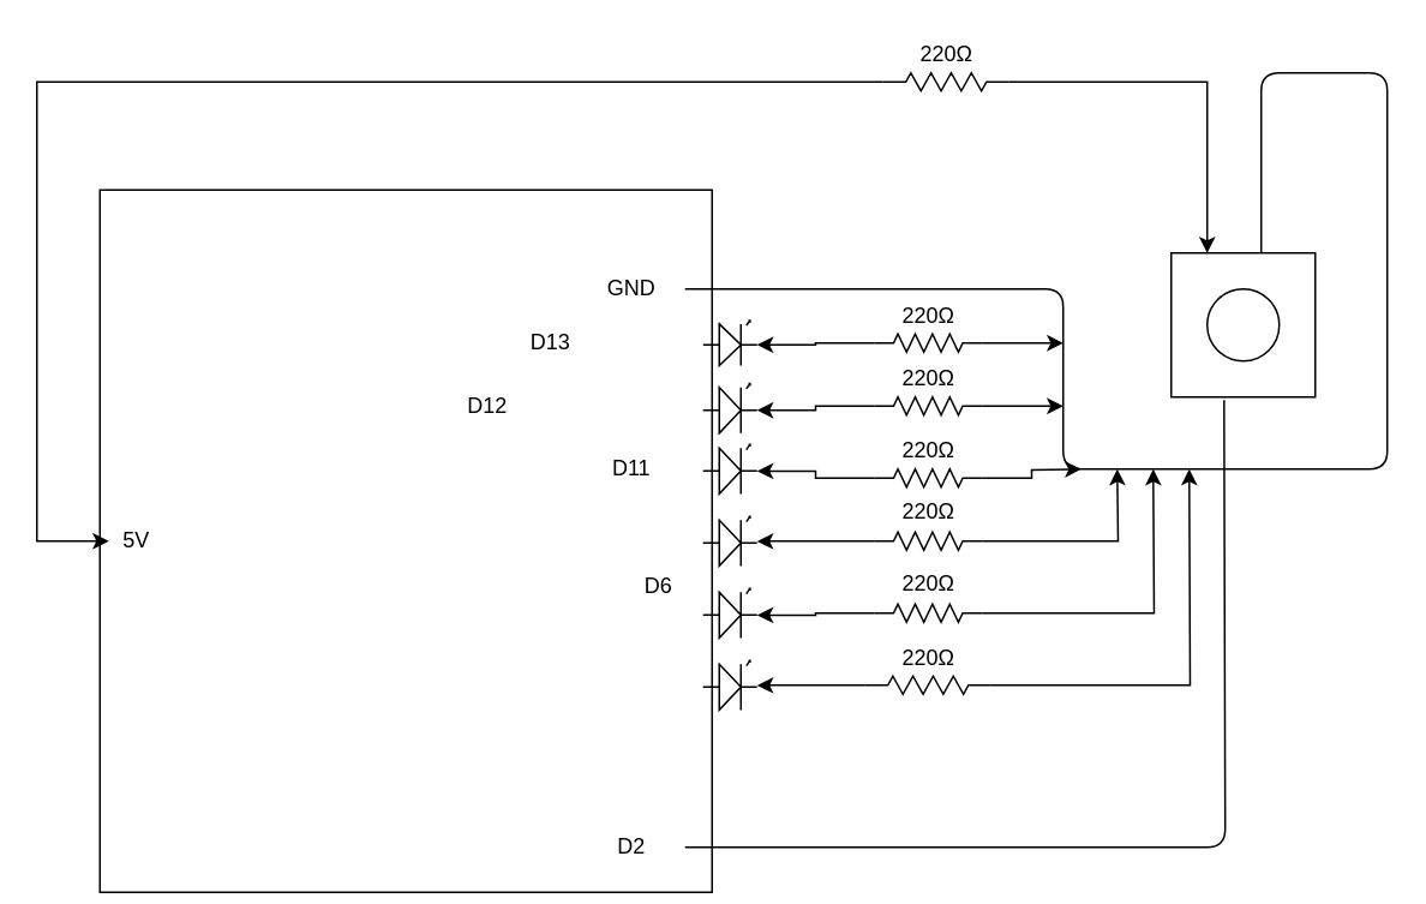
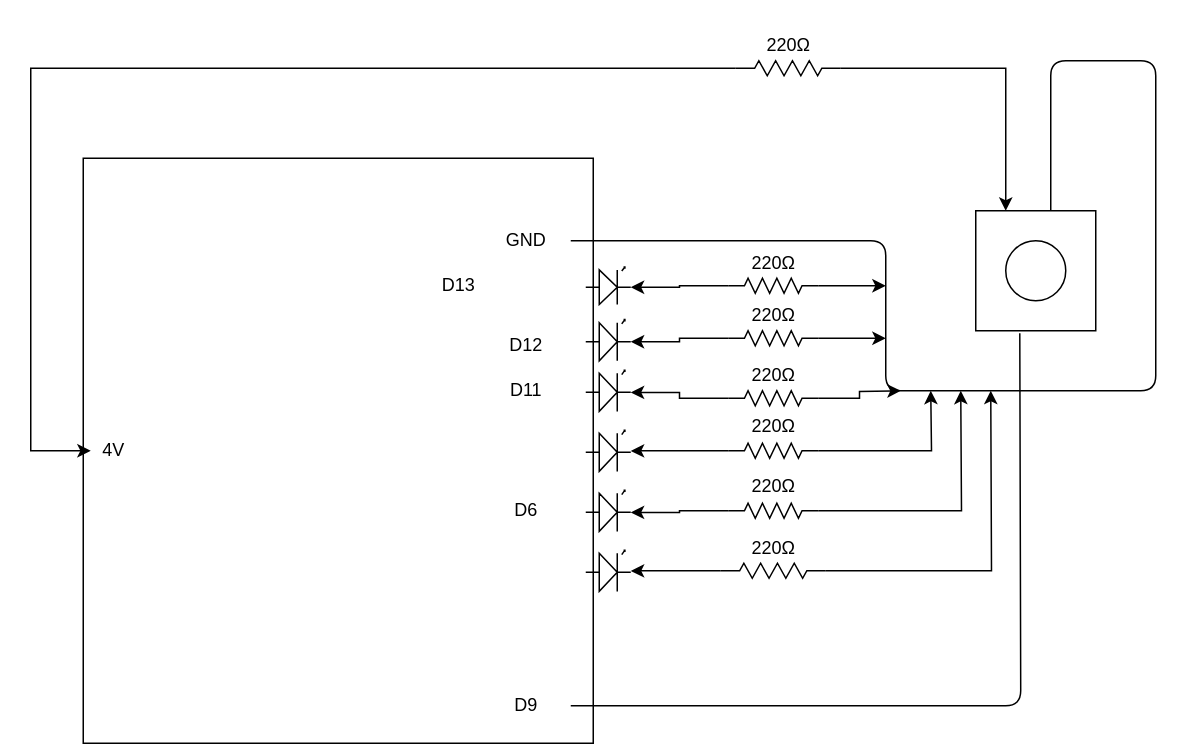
  <mxCell id="0" />
  <mxCell id="1" parent="0" />
  <mxCell id="2" value="" style="rounded=0;whiteSpace=wrap;html=1;rotation=90;" vertex="1" parent="1"><mxGeometry x="30" y="130" width="390" height="340" as="geometry" /></mxCell>
  <mxCell id="3" value="" style="whiteSpace=wrap;html=1;aspect=fixed;" vertex="1" parent="1"><mxGeometry x="650" y="140" width="80" height="80" as="geometry" /></mxCell>
  <mxCell id="4" value="" style="endArrow=none;html=1;" edge="1" parent="1"><mxGeometry width="50" height="50" relative="1" as="geometry"><mxPoint x="380" y="160" as="sourcePoint" /><mxPoint x="700" y="140" as="targetPoint" /><Array as="points"><mxPoint x="590" y="160" /><mxPoint x="590" y="260" /><mxPoint x="770" y="260" /><mxPoint x="770" y="40" /><mxPoint x="700" y="40" /></Array></mxGeometry></mxCell>
  <mxCell id="5" value="" style="endArrow=none;html=1;entryX=0.367;entryY=1.021;entryDx=0;entryDy=0;entryPerimeter=0;" edge="1" parent="1" target="3"><mxGeometry width="50" height="50" relative="1" as="geometry"><mxPoint x="380" y="470" as="sourcePoint" /><mxPoint x="430" y="420" as="targetPoint" /><Array as="points"><mxPoint x="680" y="470" /></Array></mxGeometry></mxCell>
- <mxCell id="6" value="5V" style="text;html=1;align=center;verticalAlign=middle;resizable=0;points=[];autosize=1;strokeColor=none;" vertex="1" parent="1"><mxGeometry x="60" y="290" width="30" height="20" as="geometry" /></mxCell>
+ <mxCell id="6" value="4V" style="text;html=1;align=center;verticalAlign=middle;resizable=0;points=[];autosize=1;strokeColor=none;" vertex="1" parent="1"><mxGeometry x="60" y="290" width="30" height="20" as="geometry" /></mxCell>
  <mxCell id="7" value="GND&lt;span style=&quot;color: rgba(0 , 0 , 0 , 0) ; font-family: monospace ; font-size: 0px&quot;&gt;%3CmxGraphModel%3E%3Croot%3E%3CmxCell%20id%3D%220%22%2F%3E%3CmxCell%20id%3D%221%22%20parent%3D%220%22%2F%3E%3CmxCell%20id%3D%222%22%20value%3D%225V%22%20style%3D%22text%3Bhtml%3D1%3Balign%3Dcenter%3BverticalAlign%3Dmiddle%3Bresizable%3D0%3Bpoints%3D%5B%5D%3Bautosize%3D1%3BstrokeColor%3Dnone%3B%22%20vertex%3D%221%22%20parent%3D%221%22%3E%3CmxGeometry%20x%3D%2260%22%20y%3D%22310%22%20width%3D%2230%22%20height%3D%2220%22%20as%3D%22geometry%22%2F%3E%3C%2FmxCell%3E%3C%2Froot%3E%3C%2FmxGraphModel%3E&lt;/span&gt;" style="text;html=1;align=center;verticalAlign=middle;resizable=0;points=[];autosize=1;strokeColor=none;" vertex="1" parent="1"><mxGeometry x="330" y="150" width="40" height="20" as="geometry" /></mxCell>
  <mxCell id="8" value="D13" style="text;html=1;align=center;verticalAlign=middle;resizable=0;points=[];autosize=1;strokeColor=none;" vertex="1" parent="1"><mxGeometry x="285" y="180" width="40" height="20" as="geometry" /></mxCell>
- <mxCell id="9" value="D12" style="text;html=1;align=center;verticalAlign=middle;resizable=0;points=[];autosize=1;strokeColor=none;" vertex="1" parent="1"><mxGeometry x="250" y="215" width="40" height="20" as="geometry" /></mxCell>
+ <mxCell id="9" value="D12" style="text;html=1;align=center;verticalAlign=middle;resizable=0;points=[];autosize=1;strokeColor=none;" vertex="1" parent="1"><mxGeometry x="330" y="220" width="40" height="20" as="geometry" /></mxCell>
  <mxCell id="10" value="D11" style="text;html=1;align=center;verticalAlign=middle;resizable=0;points=[];autosize=1;strokeColor=none;" vertex="1" parent="1"><mxGeometry x="330" y="250" width="40" height="20" as="geometry" /></mxCell>
- <mxCell id="11" value="D6" style="text;html=1;align=center;verticalAlign=middle;resizable=0;points=[];autosize=1;strokeColor=none;" vertex="1" parent="1"><mxGeometry x="350" y="315" width="30" height="20" as="geometry" /></mxCell>
- <mxCell id="12" value="D2" style="text;html=1;align=center;verticalAlign=middle;resizable=0;points=[];autosize=1;strokeColor=none;" vertex="1" parent="1"><mxGeometry x="335" y="460" width="30" height="20" as="geometry" /></mxCell>
+ <mxCell id="11" value="D6" style="text;html=1;align=center;verticalAlign=middle;resizable=0;points=[];autosize=1;strokeColor=none;" vertex="1" parent="1"><mxGeometry x="335" y="330" width="30" height="20" as="geometry" /></mxCell>
+ <mxCell id="12" value="D9" style="text;html=1;align=center;verticalAlign=middle;resizable=0;points=[];autosize=1;strokeColor=none;" vertex="1" parent="1"><mxGeometry x="335" y="460" width="30" height="20" as="geometry" /></mxCell>
  <mxCell id="13" value="" style="ellipse;whiteSpace=wrap;html=1;aspect=fixed;" vertex="1" parent="1"><mxGeometry x="670" y="160" width="40" height="40" as="geometry" /></mxCell>
  <mxCell id="14" style="edgeStyle=orthogonalEdgeStyle;rounded=0;orthogonalLoop=1;jettySize=auto;html=1;entryX=1;entryY=0.54;entryDx=0;entryDy=0;entryPerimeter=0;" edge="1" parent="1" source="16" target="28"><mxGeometry relative="1" as="geometry" /></mxCell>
  <mxCell id="15" style="edgeStyle=orthogonalEdgeStyle;rounded=0;orthogonalLoop=1;jettySize=auto;html=1;" edge="1" parent="1" source="16"><mxGeometry relative="1" as="geometry"><mxPoint x="590" y="225" as="targetPoint" /></mxGeometry></mxCell>
  <mxCell id="16" value="" style="pointerEvents=1;verticalLabelPosition=bottom;shadow=0;dashed=0;align=center;html=1;verticalAlign=top;shape=mxgraph.electrical.resistors.resistor_2;" vertex="1" parent="1"><mxGeometry x="485" y="220" width="60" height="10" as="geometry" /></mxCell>
  <mxCell id="17" style="edgeStyle=orthogonalEdgeStyle;rounded=0;orthogonalLoop=1;jettySize=auto;html=1;entryX=1;entryY=0.54;entryDx=0;entryDy=0;entryPerimeter=0;" edge="1" parent="1" source="19" target="29"><mxGeometry relative="1" as="geometry" /></mxCell>
  <mxCell id="18" style="edgeStyle=orthogonalEdgeStyle;rounded=0;orthogonalLoop=1;jettySize=auto;html=1;" edge="1" parent="1" source="19"><mxGeometry relative="1" as="geometry"><mxPoint x="600" y="260" as="targetPoint" /></mxGeometry></mxCell>
  <mxCell id="19" value="" style="pointerEvents=1;verticalLabelPosition=bottom;shadow=0;dashed=0;align=center;html=1;verticalAlign=top;shape=mxgraph.electrical.resistors.resistor_2;" vertex="1" parent="1"><mxGeometry x="485" y="260" width="60" height="10" as="geometry" /></mxCell>
  <mxCell id="20" style="edgeStyle=orthogonalEdgeStyle;rounded=0;orthogonalLoop=1;jettySize=auto;html=1;exitX=1;exitY=0.5;exitDx=0;exitDy=0;exitPerimeter=0;" edge="1" parent="1" source="37"><mxGeometry relative="1" as="geometry"><mxPoint x="640" y="260" as="targetPoint" /><mxPoint x="560" y="340" as="sourcePoint" /></mxGeometry></mxCell>
  <mxCell id="21" value="" style="edgeStyle=orthogonalEdgeStyle;rounded=0;orthogonalLoop=1;jettySize=auto;html=1;" edge="1" parent="1" source="23" target="32"><mxGeometry relative="1" as="geometry" /></mxCell>
  <mxCell id="22" style="edgeStyle=orthogonalEdgeStyle;rounded=0;orthogonalLoop=1;jettySize=auto;html=1;" edge="1" parent="1" source="23"><mxGeometry relative="1" as="geometry"><mxPoint x="660" y="260" as="targetPoint" /></mxGeometry></mxCell>
  <mxCell id="23" value="" style="pointerEvents=1;verticalLabelPosition=bottom;shadow=0;dashed=0;align=center;html=1;verticalAlign=top;shape=mxgraph.electrical.resistors.resistor_2;" vertex="1" parent="1"><mxGeometry x="480" y="375" width="70" height="10" as="geometry" /></mxCell>
  <mxCell id="24" style="edgeStyle=orthogonalEdgeStyle;rounded=0;orthogonalLoop=1;jettySize=auto;html=1;" edge="1" parent="1" source="26"><mxGeometry relative="1" as="geometry"><mxPoint x="60" y="300" as="targetPoint" /><Array as="points"><mxPoint x="20" y="45" /></Array></mxGeometry></mxCell>
  <mxCell id="25" value="" style="edgeStyle=orthogonalEdgeStyle;rounded=0;orthogonalLoop=1;jettySize=auto;html=1;entryX=0.25;entryY=0;entryDx=0;entryDy=0;" edge="1" parent="1" source="26" target="3"><mxGeometry relative="1" as="geometry"><mxPoint x="640" y="45" as="targetPoint" /></mxGeometry></mxCell>
  <mxCell id="26" value="" style="pointerEvents=1;verticalLabelPosition=bottom;shadow=0;dashed=0;align=center;html=1;verticalAlign=top;shape=mxgraph.electrical.resistors.resistor_2;" vertex="1" parent="1"><mxGeometry x="490" y="40" width="70" height="10" as="geometry" /></mxCell>
  <mxCell id="27" value="" style="verticalLabelPosition=bottom;shadow=0;dashed=0;align=center;html=1;verticalAlign=top;shape=mxgraph.electrical.opto_electronics.led_1;pointerEvents=1;" vertex="1" parent="1"><mxGeometry x="390" y="177.5" width="30" height="25" as="geometry" /></mxCell>
  <mxCell id="28" value="" style="verticalLabelPosition=bottom;shadow=0;dashed=0;align=center;html=1;verticalAlign=top;shape=mxgraph.electrical.opto_electronics.led_1;pointerEvents=1;" vertex="1" parent="1"><mxGeometry x="390" y="212.5" width="30" height="27.5" as="geometry" /></mxCell>
  <mxCell id="29" value="" style="verticalLabelPosition=bottom;shadow=0;dashed=0;align=center;html=1;verticalAlign=top;shape=mxgraph.electrical.opto_electronics.led_1;pointerEvents=1;" vertex="1" parent="1"><mxGeometry x="390" y="246.25" width="30" height="27.5" as="geometry" /></mxCell>
  <mxCell id="30" value="" style="verticalLabelPosition=bottom;shadow=0;dashed=0;align=center;html=1;verticalAlign=top;shape=mxgraph.electrical.opto_electronics.led_1;pointerEvents=1;" vertex="1" parent="1"><mxGeometry x="390" y="286.25" width="30" height="27.5" as="geometry" /></mxCell>
  <mxCell id="31" value="" style="verticalLabelPosition=bottom;shadow=0;dashed=0;align=center;html=1;verticalAlign=top;shape=mxgraph.electrical.opto_electronics.led_1;pointerEvents=1;" vertex="1" parent="1"><mxGeometry x="390" y="326.25" width="30" height="27.5" as="geometry" /></mxCell>
  <mxCell id="32" value="" style="verticalLabelPosition=bottom;shadow=0;dashed=0;align=center;html=1;verticalAlign=top;shape=mxgraph.electrical.opto_electronics.led_1;pointerEvents=1;" vertex="1" parent="1"><mxGeometry x="390" y="366.25" width="30" height="27.5" as="geometry" /></mxCell>
  <mxCell id="33" style="edgeStyle=orthogonalEdgeStyle;rounded=0;orthogonalLoop=1;jettySize=auto;html=1;" edge="1" parent="1" source="35" target="30"><mxGeometry relative="1" as="geometry" /></mxCell>
  <mxCell id="34" style="edgeStyle=orthogonalEdgeStyle;rounded=0;orthogonalLoop=1;jettySize=auto;html=1;" edge="1" parent="1" source="35"><mxGeometry relative="1" as="geometry"><mxPoint x="620" y="260" as="targetPoint" /></mxGeometry></mxCell>
  <mxCell id="35" value="" style="pointerEvents=1;verticalLabelPosition=bottom;shadow=0;dashed=0;align=center;html=1;verticalAlign=top;shape=mxgraph.electrical.resistors.resistor_2;" vertex="1" parent="1"><mxGeometry x="485" y="295" width="60" height="10" as="geometry" /></mxCell>
  <mxCell id="36" style="edgeStyle=orthogonalEdgeStyle;rounded=0;orthogonalLoop=1;jettySize=auto;html=1;entryX=1;entryY=0.54;entryDx=0;entryDy=0;entryPerimeter=0;" edge="1" parent="1" source="37" target="31"><mxGeometry relative="1" as="geometry" /></mxCell>
  <mxCell id="37" value="" style="pointerEvents=1;verticalLabelPosition=bottom;shadow=0;dashed=0;align=center;html=1;verticalAlign=top;shape=mxgraph.electrical.resistors.resistor_2;" vertex="1" parent="1"><mxGeometry x="485" y="335" width="60" height="10" as="geometry" /></mxCell>
  <mxCell id="38" style="edgeStyle=orthogonalEdgeStyle;rounded=0;orthogonalLoop=1;jettySize=auto;html=1;entryX=1;entryY=0.54;entryDx=0;entryDy=0;entryPerimeter=0;" edge="1" parent="1" source="40" target="27"><mxGeometry relative="1" as="geometry" /></mxCell>
  <mxCell id="39" style="edgeStyle=orthogonalEdgeStyle;rounded=0;orthogonalLoop=1;jettySize=auto;html=1;" edge="1" parent="1" source="40"><mxGeometry relative="1" as="geometry"><mxPoint x="590" y="190" as="targetPoint" /></mxGeometry></mxCell>
  <mxCell id="40" value="" style="pointerEvents=1;verticalLabelPosition=bottom;shadow=0;dashed=0;align=center;html=1;verticalAlign=top;shape=mxgraph.electrical.resistors.resistor_2;" vertex="1" parent="1"><mxGeometry x="485" y="185" width="60" height="10" as="geometry" /></mxCell>
  <mxCell id="41" value="220Ω" style="text;html=1;align=center;verticalAlign=middle;resizable=0;points=[];autosize=1;strokeColor=none;" vertex="1" parent="1"><mxGeometry x="505" y="20" width="40" height="20" as="geometry" /></mxCell>
  <mxCell id="42" value="220Ω" style="text;html=1;align=center;verticalAlign=middle;resizable=0;points=[];autosize=1;strokeColor=none;" vertex="1" parent="1"><mxGeometry x="495" y="355" width="40" height="20" as="geometry" /></mxCell>
  <mxCell id="43" value="220Ω" style="text;html=1;align=center;verticalAlign=middle;resizable=0;points=[];autosize=1;strokeColor=none;" vertex="1" parent="1"><mxGeometry x="495" y="240" width="40" height="20" as="geometry" /></mxCell>
  <mxCell id="44" value="220Ω" style="text;html=1;align=center;verticalAlign=middle;resizable=0;points=[];autosize=1;strokeColor=none;" vertex="1" parent="1"><mxGeometry x="495" y="200" width="40" height="20" as="geometry" /></mxCell>
  <mxCell id="45" value="220Ω" style="text;html=1;align=center;verticalAlign=middle;resizable=0;points=[];autosize=1;strokeColor=none;" vertex="1" parent="1"><mxGeometry x="495" y="165" width="40" height="20" as="geometry" /></mxCell>
  <mxCell id="46" value="220Ω" style="text;html=1;align=center;verticalAlign=middle;resizable=0;points=[];autosize=1;strokeColor=none;" vertex="1" parent="1"><mxGeometry x="495" y="273.75" width="40" height="20" as="geometry" /></mxCell>
  <mxCell id="47" value="220Ω" style="text;html=1;align=center;verticalAlign=middle;resizable=0;points=[];autosize=1;strokeColor=none;" vertex="1" parent="1"><mxGeometry x="495" y="313.75" width="40" height="20" as="geometry" /></mxCell>
